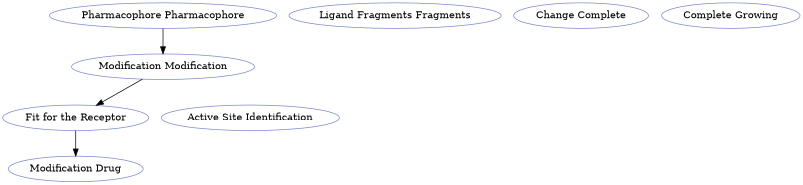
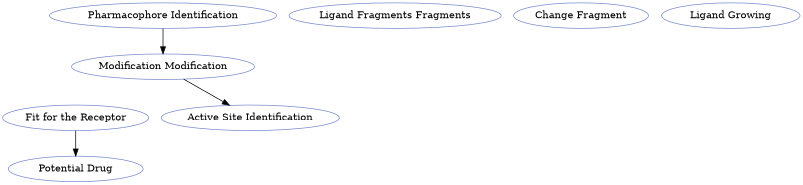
  digraph {
    node [color="#7487cc"]
    n1 [label="Modification Modification"]
-   "Pharmacophore Identification" [label="Pharmacophore Pharmacophore"]
+   "Pharmacophore Identification"
    "Fit for the Receptor"
-   "Potential Drug" [label="Modification Drug"]
+   "Potential Drug"
    "Active Site Identification"
    n6 [label="Ligand Fragments Fragments"]
-   "Change Fragment" [label="Change Complete"]
-   "Complete Growing"
-   n1 -> "Fit for the Receptor"
+   "Change Fragment"
+   "Complete Growing" [label="Ligand Growing"]
+   n1 -> "Active Site Identification"
    "Pharmacophore Identification" -> n1
    "Fit for the Receptor" -> "Potential Drug"
  }
